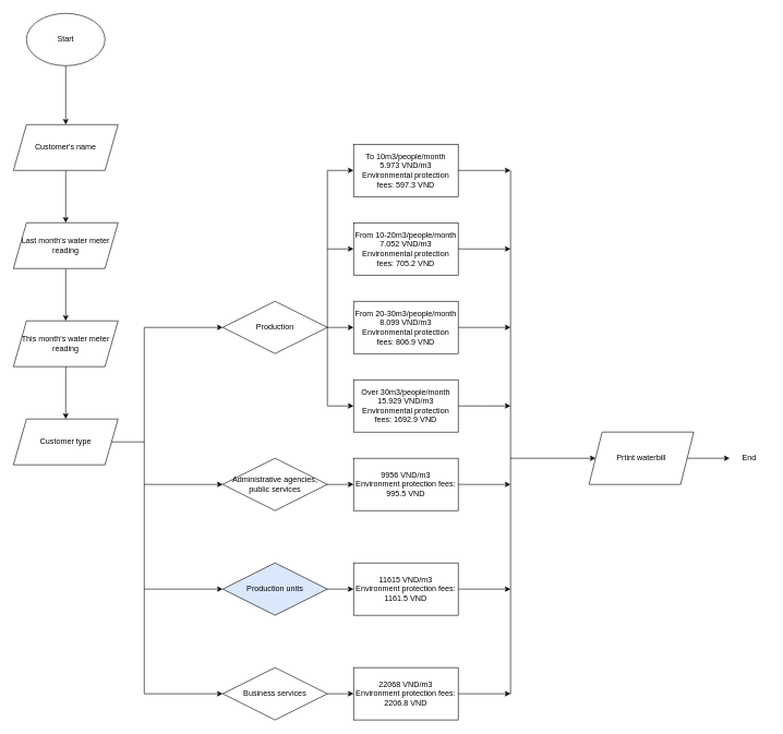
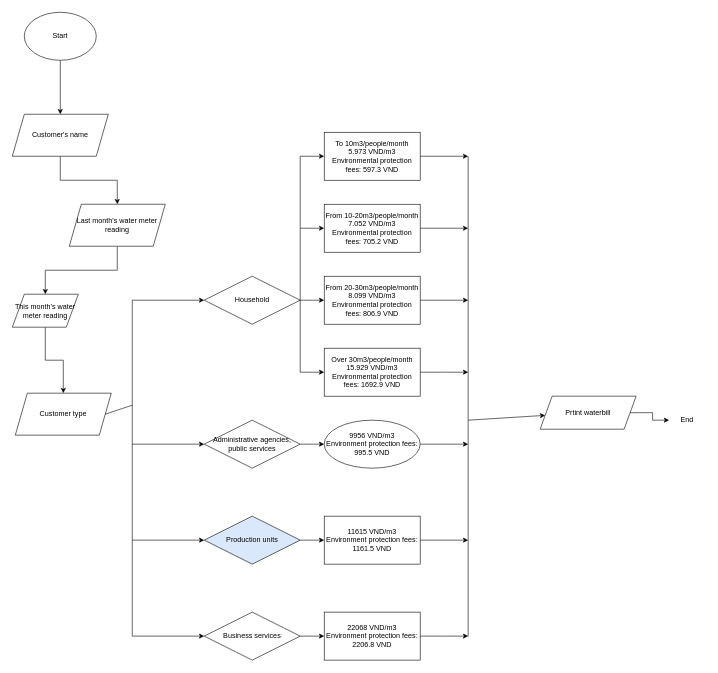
  <mxCell id="0" />
  <mxCell id="1" parent="0" />
  <mxCell id="2" value="" style="edgeStyle=orthogonalEdgeStyle;rounded=0;orthogonalLoop=1;jettySize=auto;html=1;" edge="1" parent="1" source="3" target="5"><mxGeometry relative="1" as="geometry" /></mxCell>
  <mxCell id="3" value="Start" style="ellipse;whiteSpace=wrap;html=1;" vertex="1" parent="1"><mxGeometry x="40" y="20" width="120" height="80" as="geometry" /></mxCell>
  <mxCell id="4" value="" style="edgeStyle=orthogonalEdgeStyle;rounded=0;orthogonalLoop=1;jettySize=auto;html=1;" edge="1" parent="1" source="5" target="7"><mxGeometry relative="1" as="geometry" /></mxCell>
  <mxCell id="5" value="Customer's name" style="shape=parallelogram;perimeter=parallelogramPerimeter;whiteSpace=wrap;html=1;fixedSize=1;rounded=0;" vertex="1" parent="1"><mxGeometry x="20" y="190" width="160" height="70" as="geometry" /></mxCell>
  <mxCell id="6" value="" style="edgeStyle=orthogonalEdgeStyle;rounded=0;orthogonalLoop=1;jettySize=auto;html=1;" edge="1" parent="1" source="7" target="9"><mxGeometry relative="1" as="geometry" /></mxCell>
- <mxCell id="7" value="Last month's water meter reading" style="shape=parallelogram;perimeter=parallelogramPerimeter;whiteSpace=wrap;html=1;fixedSize=1;rounded=0;" vertex="1" parent="1"><mxGeometry x="20" y="340" width="160" height="70" as="geometry" /></mxCell>
+ <mxCell id="7" value="Last month's water meter reading" style="shape=parallelogram;perimeter=parallelogramPerimeter;whiteSpace=wrap;html=1;fixedSize=1;rounded=0;" vertex="1" parent="1"><mxGeometry x="115" y="340" width="160" height="70" as="geometry" /></mxCell>
  <mxCell id="8" value="" style="edgeStyle=orthogonalEdgeStyle;rounded=0;orthogonalLoop=1;jettySize=auto;html=1;" edge="1" parent="1" source="9" target="10"><mxGeometry relative="1" as="geometry" /></mxCell>
- <mxCell id="9" value="This month's water meter reading" style="shape=parallelogram;perimeter=parallelogramPerimeter;whiteSpace=wrap;html=1;fixedSize=1;rounded=0;" vertex="1" parent="1"><mxGeometry x="20" y="490" width="160" height="70" as="geometry" /></mxCell>
- <mxCell id="10" value="Customer type" style="shape=parallelogram;perimeter=parallelogramPerimeter;whiteSpace=wrap;html=1;fixedSize=1;rounded=0;" vertex="1" parent="1"><mxGeometry x="20" y="640" width="160" height="70" as="geometry" /></mxCell>
+ <mxCell id="9" value="This month's water meter reading" style="shape=parallelogram;perimeter=parallelogramPerimeter;whiteSpace=wrap;html=1;fixedSize=1;rounded=0;" vertex="1" parent="1"><mxGeometry x="20" y="490" width="110" height="55" as="geometry" /></mxCell>
+ <mxCell id="10" value="Customer type" style="shape=parallelogram;perimeter=parallelogramPerimeter;whiteSpace=wrap;html=1;fixedSize=1;rounded=0;" vertex="1" parent="1"><mxGeometry x="25" y="655" width="160" height="70" as="geometry" /></mxCell>
  <mxCell id="11" value="" style="endArrow=none;html=1;rounded=0;exitX=1;exitY=0.5;exitDx=0;exitDy=0;" edge="1" parent="1" source="10"><mxGeometry width="50" height="50" relative="1" as="geometry"><mxPoint x="420" y="510" as="sourcePoint" /><mxPoint x="220" y="675" as="targetPoint" /></mxGeometry></mxCell>
  <mxCell id="12" value="" style="endArrow=none;html=1;rounded=0;" edge="1" parent="1"><mxGeometry width="50" height="50" relative="1" as="geometry"><mxPoint x="220" y="680" as="sourcePoint" /><mxPoint x="220" y="500" as="targetPoint" /></mxGeometry></mxCell>
  <mxCell id="13" value="" style="endArrow=classic;html=1;rounded=0;" edge="1" parent="1"><mxGeometry width="50" height="50" relative="1" as="geometry"><mxPoint x="220" y="500" as="sourcePoint" /><mxPoint x="340" y="500" as="targetPoint" /></mxGeometry></mxCell>
- <mxCell id="14" value="Production" style="rhombus;whiteSpace=wrap;html=1;" vertex="1" parent="1"><mxGeometry x="340" y="460" width="160" height="80" as="geometry" /></mxCell>
+ <mxCell id="14" value="Household" style="rhombus;whiteSpace=wrap;html=1;" vertex="1" parent="1"><mxGeometry x="340" y="460" width="160" height="80" as="geometry" /></mxCell>
  <mxCell id="15" value="" style="endArrow=none;html=1;rounded=0;" edge="1" parent="1"><mxGeometry width="50" height="50" relative="1" as="geometry"><mxPoint x="220" y="680" as="sourcePoint" /><mxPoint x="220" y="1060" as="targetPoint" /></mxGeometry></mxCell>
  <mxCell id="16" value="" style="endArrow=classic;html=1;rounded=0;" edge="1" parent="1" target="18"><mxGeometry width="50" height="50" relative="1" as="geometry"><mxPoint x="220" y="740" as="sourcePoint" /><mxPoint x="340" y="740" as="targetPoint" /></mxGeometry></mxCell>
  <mxCell id="17" value="" style="edgeStyle=orthogonalEdgeStyle;rounded=0;orthogonalLoop=1;jettySize=auto;html=1;" edge="1" parent="1" source="18" target="38"><mxGeometry relative="1" as="geometry" /></mxCell>
  <mxCell id="18" value="Administrative agencies, public services" style="rhombus;whiteSpace=wrap;html=1;" vertex="1" parent="1"><mxGeometry x="340" y="700" width="160" height="80" as="geometry" /></mxCell>
  <mxCell id="19" value="" style="endArrow=classic;html=1;rounded=0;" edge="1" parent="1" target="21"><mxGeometry width="50" height="50" relative="1" as="geometry"><mxPoint x="220" y="900" as="sourcePoint" /><mxPoint x="340" y="900" as="targetPoint" /></mxGeometry></mxCell>
  <mxCell id="20" value="" style="edgeStyle=orthogonalEdgeStyle;rounded=0;orthogonalLoop=1;jettySize=auto;html=1;" edge="1" parent="1" source="21" target="40"><mxGeometry relative="1" as="geometry" /></mxCell>
  <mxCell id="21" value="Production units" style="rhombus;whiteSpace=wrap;html=1;fillColor=#dae8fc;" vertex="1" parent="1"><mxGeometry x="340" y="860" width="160" height="80" as="geometry" /></mxCell>
  <mxCell id="22" value="" style="endArrow=classic;html=1;rounded=0;" edge="1" parent="1" target="24"><mxGeometry width="50" height="50" relative="1" as="geometry"><mxPoint x="220" y="1060" as="sourcePoint" /><mxPoint x="340" y="1020" as="targetPoint" /></mxGeometry></mxCell>
  <mxCell id="23" value="" style="edgeStyle=orthogonalEdgeStyle;rounded=0;orthogonalLoop=1;jettySize=auto;html=1;" edge="1" parent="1" source="24" target="42"><mxGeometry relative="1" as="geometry" /></mxCell>
  <mxCell id="24" value="Business services" style="rhombus;whiteSpace=wrap;html=1;" vertex="1" parent="1"><mxGeometry x="340" y="1020" width="160" height="80" as="geometry" /></mxCell>
  <mxCell id="25" value="" style="endArrow=none;html=1;rounded=0;" edge="1" parent="1"><mxGeometry width="50" height="50" relative="1" as="geometry"><mxPoint x="500" y="620" as="sourcePoint" /><mxPoint x="500" y="260" as="targetPoint" /></mxGeometry></mxCell>
  <mxCell id="26" value="" style="endArrow=classic;html=1;rounded=0;" edge="1" parent="1" target="27"><mxGeometry width="50" height="50" relative="1" as="geometry"><mxPoint x="500" y="260" as="sourcePoint" /><mxPoint x="580" y="260" as="targetPoint" /></mxGeometry></mxCell>
  <mxCell id="27" value="To 10m3/people/month&lt;br&gt;5.973 VND/m3&lt;br&gt;Environmental protection fees: 597.3 VND" style="rounded=0;whiteSpace=wrap;html=1;" vertex="1" parent="1"><mxGeometry x="540" y="220" width="160" height="80" as="geometry" /></mxCell>
  <mxCell id="28" style="edgeStyle=orthogonalEdgeStyle;rounded=0;orthogonalLoop=1;jettySize=auto;html=1;exitX=1;exitY=0.5;exitDx=0;exitDy=0;" edge="1" parent="1" source="29"><mxGeometry relative="1" as="geometry"><mxPoint x="780" y="380" as="targetPoint" /></mxGeometry></mxCell>
  <mxCell id="29" value="From 10-20m3/people/month&lt;br style=&quot;border-color: var(--border-color);&quot;&gt;7.052 VND/m3&lt;br style=&quot;border-color: var(--border-color);&quot;&gt;Environmental protection fees: 705.2 VND" style="rounded=0;whiteSpace=wrap;html=1;" vertex="1" parent="1"><mxGeometry x="540" y="340" width="160" height="80" as="geometry" /></mxCell>
  <mxCell id="30" value="" style="endArrow=classic;html=1;rounded=0;entryX=0;entryY=0.5;entryDx=0;entryDy=0;" edge="1" parent="1" target="29"><mxGeometry width="50" height="50" relative="1" as="geometry"><mxPoint x="500" y="380" as="sourcePoint" /><mxPoint x="510" y="460" as="targetPoint" /></mxGeometry></mxCell>
  <mxCell id="31" style="edgeStyle=orthogonalEdgeStyle;rounded=0;orthogonalLoop=1;jettySize=auto;html=1;exitX=1;exitY=0.5;exitDx=0;exitDy=0;" edge="1" parent="1" source="32"><mxGeometry relative="1" as="geometry"><mxPoint x="780" y="500" as="targetPoint" /></mxGeometry></mxCell>
  <mxCell id="32" value="From 20-30m3/people/month&lt;br style=&quot;border-color: var(--border-color);&quot;&gt;8.099 VND/m3&lt;br style=&quot;border-color: var(--border-color);&quot;&gt;Environmental protection fees: 806.9 VND" style="rounded=0;whiteSpace=wrap;html=1;" vertex="1" parent="1"><mxGeometry x="540" y="460" width="160" height="80" as="geometry" /></mxCell>
  <mxCell id="33" value="" style="endArrow=classic;html=1;rounded=0;entryX=0;entryY=0.5;entryDx=0;entryDy=0;" edge="1" parent="1" target="32"><mxGeometry width="50" height="50" relative="1" as="geometry"><mxPoint x="500" y="500" as="sourcePoint" /><mxPoint x="510" y="660" as="targetPoint" /></mxGeometry></mxCell>
  <mxCell id="34" style="edgeStyle=orthogonalEdgeStyle;rounded=0;orthogonalLoop=1;jettySize=auto;html=1;exitX=1;exitY=0.5;exitDx=0;exitDy=0;" edge="1" parent="1" source="35"><mxGeometry relative="1" as="geometry"><mxPoint x="780" y="620" as="targetPoint" /></mxGeometry></mxCell>
  <mxCell id="35" value="Over 30m3/people/month&lt;br style=&quot;border-color: var(--border-color);&quot;&gt;15.929 VND/m3&lt;br style=&quot;border-color: var(--border-color);&quot;&gt;Environmental protection fees: 1692.9 VND" style="rounded=0;whiteSpace=wrap;html=1;" vertex="1" parent="1"><mxGeometry x="540" y="580" width="160" height="80" as="geometry" /></mxCell>
  <mxCell id="36" value="" style="endArrow=classic;html=1;rounded=0;entryX=0;entryY=0.5;entryDx=0;entryDy=0;" edge="1" parent="1" target="35"><mxGeometry width="50" height="50" relative="1" as="geometry"><mxPoint x="500" y="620" as="sourcePoint" /><mxPoint x="510" y="560" as="targetPoint" /></mxGeometry></mxCell>
  <mxCell id="37" style="edgeStyle=orthogonalEdgeStyle;rounded=0;orthogonalLoop=1;jettySize=auto;html=1;exitX=1;exitY=0.5;exitDx=0;exitDy=0;" edge="1" parent="1" source="38"><mxGeometry relative="1" as="geometry"><mxPoint x="780" y="740" as="targetPoint" /></mxGeometry></mxCell>
- <mxCell id="38" value="9956 VND/m3&lt;br&gt;Environment protection fees: 995.5 VND" style="whiteSpace=wrap;html=1;" vertex="1" parent="1"><mxGeometry x="540" y="700" width="160" height="80" as="geometry" /></mxCell>
+ <mxCell id="38" value="9956 VND/m3&lt;br&gt;Environment protection fees: 995.5 VND" style="ellipse;whiteSpace=wrap;html=1;" vertex="1" parent="1"><mxGeometry x="540" y="700" width="160" height="80" as="geometry" /></mxCell>
  <mxCell id="39" style="edgeStyle=orthogonalEdgeStyle;rounded=0;orthogonalLoop=1;jettySize=auto;html=1;exitX=1;exitY=0.5;exitDx=0;exitDy=0;" edge="1" parent="1" source="40"><mxGeometry relative="1" as="geometry"><mxPoint x="780" y="900" as="targetPoint" /></mxGeometry></mxCell>
  <mxCell id="40" value="11615 VND/m3&lt;br&gt;Environment protection fees: 1161.5 VND" style="whiteSpace=wrap;html=1;" vertex="1" parent="1"><mxGeometry x="540" y="860" width="160" height="80" as="geometry" /></mxCell>
  <mxCell id="41" style="edgeStyle=orthogonalEdgeStyle;rounded=0;orthogonalLoop=1;jettySize=auto;html=1;exitX=1;exitY=0.5;exitDx=0;exitDy=0;" edge="1" parent="1" source="42"><mxGeometry relative="1" as="geometry"><mxPoint x="780" y="1060" as="targetPoint" /></mxGeometry></mxCell>
  <mxCell id="42" value="22068 VND/m3&lt;br&gt;Environment protection fees: 2206.8 VND" style="whiteSpace=wrap;html=1;" vertex="1" parent="1"><mxGeometry x="540" y="1020" width="160" height="80" as="geometry" /></mxCell>
  <mxCell id="43" value="" style="endArrow=classic;html=1;rounded=0;exitX=1;exitY=0.5;exitDx=0;exitDy=0;" edge="1" parent="1" source="27"><mxGeometry width="50" height="50" relative="1" as="geometry"><mxPoint x="680" y="510" as="sourcePoint" /><mxPoint x="780" y="260" as="targetPoint" /></mxGeometry></mxCell>
  <mxCell id="44" value="" style="endArrow=none;html=1;rounded=0;" edge="1" parent="1"><mxGeometry width="50" height="50" relative="1" as="geometry"><mxPoint x="780" y="260" as="sourcePoint" /><mxPoint x="780" y="1060.667" as="targetPoint" /></mxGeometry></mxCell>
  <mxCell id="45" value="" style="endArrow=classic;html=1;rounded=0;" edge="1" parent="1" target="47"><mxGeometry width="50" height="50" relative="1" as="geometry"><mxPoint x="780" y="700" as="sourcePoint" /><mxPoint x="900" y="700" as="targetPoint" /></mxGeometry></mxCell>
  <mxCell id="46" value="" style="edgeStyle=orthogonalEdgeStyle;rounded=0;orthogonalLoop=1;jettySize=auto;html=1;" edge="1" parent="1" source="47" target="48"><mxGeometry relative="1" as="geometry" /></mxCell>
- <mxCell id="47" value="Prtint waterbill" style="shape=parallelogram;perimeter=parallelogramPerimeter;whiteSpace=wrap;html=1;fixedSize=1;" vertex="1" parent="1"><mxGeometry x="900" y="660" width="160" height="80" as="geometry" /></mxCell>
+ <mxCell id="47" value="Prtint waterbill" style="shape=parallelogram;perimeter=parallelogramPerimeter;whiteSpace=wrap;html=1;fixedSize=1;" vertex="1" parent="1"><mxGeometry x="900" y="660" width="160" height="55" as="geometry" /></mxCell>
  <mxCell id="48" value="End" style="text;html=1;strokeColor=none;fillColor=none;align=center;verticalAlign=middle;whiteSpace=wrap;rounded=0;" vertex="1" parent="1"><mxGeometry x="1115" y="685" width="60" height="30" as="geometry" /></mxCell>
